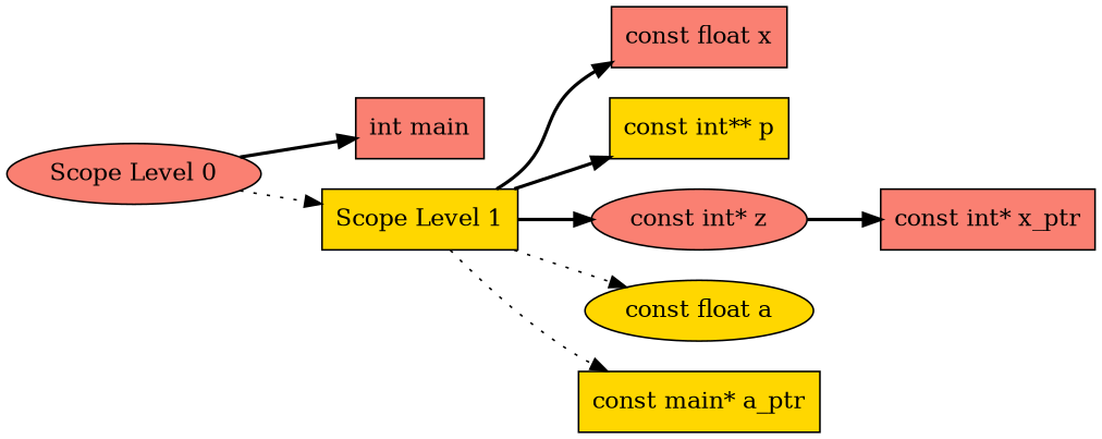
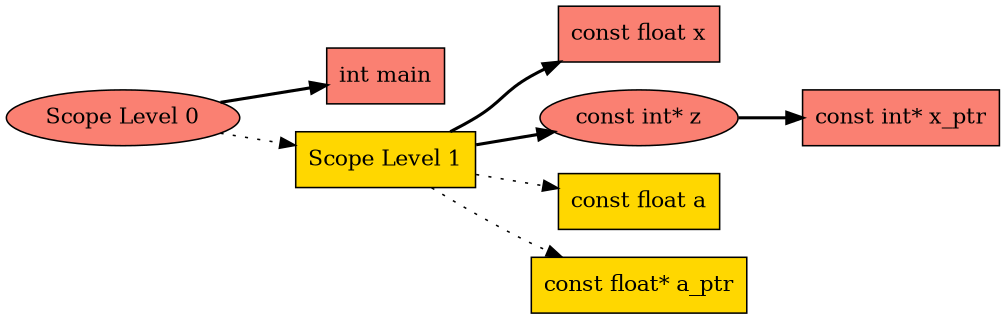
  digraph {
    rankdir=LR
    node [fillcolor=salmon style=filled shape=box]
    edge [color=black style=bold]
    n1 [label="Scope Level 0" shape=""]
    n2 [label="int main"]
    n3 [fillcolor=gold label="Scope Level 1"]
    n4 [label="const float x"]
-   n5 [fillcolor=gold label="const int** p"]
    n6 [label="const int* z" shape=ellipse]
-   n7 [fillcolor=gold label="const float a" shape=ellipse]
-   n8 [fillcolor=gold label="const main* a_ptr"]
+   n7 [fillcolor=gold label="const float a"]
+   n8 [fillcolor=gold label="const float* a_ptr"]
    n9 [label="const int* x_ptr"]
    n1 -> n2
    n1 -> n3 [style=dotted color=""]
    n3 -> n4
-   n3 -> n5
    n3 -> n6
    n3 -> n7 [style=dotted]
    n3 -> n8 [style=dotted]
    n6 -> n9
  }
